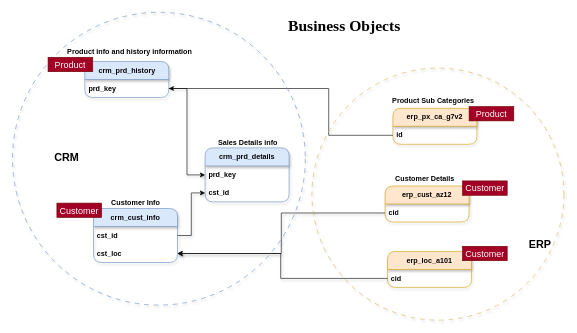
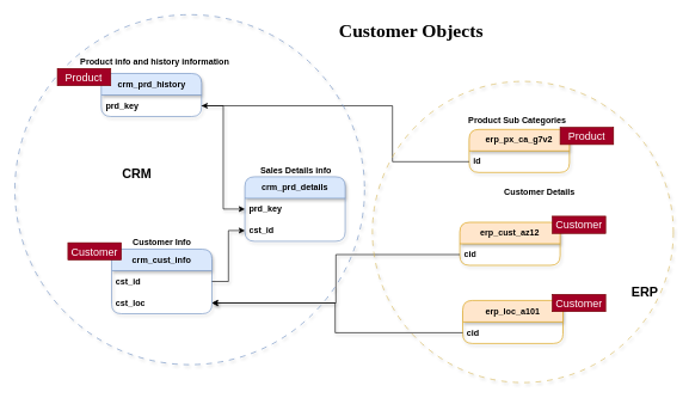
  <mxCell id="0" />
  <mxCell id="1" parent="0" />
  <mxCell id="2" value="crm_cust_info" style="swimlane;fontStyle=1;childLayout=stackLayout;horizontal=1;startSize=30;horizontalStack=0;resizeParent=1;resizeParentMax=0;resizeLast=0;collapsible=1;marginBottom=0;whiteSpace=wrap;html=1;rounded=1;fillColor=#dae8fc;strokeColor=#6c8ebf;shadow=1;swimlaneLine=1;" parent="1" vertex="1"><mxGeometry x="155" y="347" width="140" height="90" as="geometry" /></mxCell>
  <mxCell id="3" value="cst_id&amp;nbsp;" style="text;strokeColor=none;fillColor=none;align=left;verticalAlign=middle;spacingLeft=4;spacingRight=4;overflow=hidden;points=[[0,0.5],[1,0.5]];portConstraint=eastwest;rotatable=0;whiteSpace=wrap;html=1;shadow=1;swimlaneLine=1;fontStyle=1" parent="2" vertex="1"><mxGeometry y="30" width="140" height="30" as="geometry" /></mxCell>
  <mxCell id="4" value="cst_loc" style="text;strokeColor=none;fillColor=none;align=left;verticalAlign=middle;spacingLeft=4;spacingRight=4;overflow=hidden;points=[[0,0.5],[1,0.5]];portConstraint=eastwest;rotatable=0;whiteSpace=wrap;html=1;shadow=1;swimlaneLine=1;fontStyle=1" parent="2" vertex="1"><mxGeometry y="60" width="140" height="30" as="geometry" /></mxCell>
  <mxCell id="5" value="Customer Info" style="text;html=1;align=center;verticalAlign=middle;resizable=0;points=[];autosize=1;strokeColor=none;fillColor=none;shadow=1;swimlaneLine=1;fontStyle=1" parent="1" vertex="1"><mxGeometry x="178.5" y="325" width="93" height="26" as="geometry" /></mxCell>
  <mxCell id="6" value="crm_prd_details" style="swimlane;fontStyle=1;childLayout=stackLayout;horizontal=1;startSize=30;horizontalStack=0;resizeParent=1;resizeParentMax=0;resizeLast=0;collapsible=1;marginBottom=0;whiteSpace=wrap;html=1;rounded=1;fillColor=#dae8fc;strokeColor=#6c8ebf;shadow=1;swimlaneLine=1;" parent="1" vertex="1"><mxGeometry x="341" y="246" width="140" height="90" as="geometry" /></mxCell>
  <mxCell id="7" value="prd_key" style="text;strokeColor=none;fillColor=none;align=left;verticalAlign=middle;spacingLeft=4;spacingRight=4;overflow=hidden;points=[[0,0.5],[1,0.5]];portConstraint=eastwest;rotatable=0;whiteSpace=wrap;html=1;shadow=1;swimlaneLine=1;fontStyle=1" parent="6" vertex="1"><mxGeometry y="30" width="140" height="30" as="geometry" /></mxCell>
  <mxCell id="8" value="cst_id" style="text;strokeColor=none;fillColor=none;align=left;verticalAlign=middle;spacingLeft=4;spacingRight=4;overflow=hidden;points=[[0,0.5],[1,0.5]];portConstraint=eastwest;rotatable=0;whiteSpace=wrap;html=1;shadow=1;swimlaneLine=1;fontStyle=1" parent="6" vertex="1"><mxGeometry y="60" width="140" height="30" as="geometry" /></mxCell>
  <mxCell id="9" value="Sales Details info" style="text;html=1;align=center;verticalAlign=middle;resizable=0;points=[];autosize=1;strokeColor=none;fillColor=none;shadow=1;swimlaneLine=1;fontStyle=1" parent="1" vertex="1"><mxGeometry x="356.5" y="224" width="111" height="26" as="geometry" /></mxCell>
  <mxCell id="10" value="crm_prd_history" style="swimlane;fontStyle=1;childLayout=stackLayout;horizontal=1;startSize=30;horizontalStack=0;resizeParent=1;resizeParentMax=0;resizeLast=0;collapsible=1;marginBottom=0;whiteSpace=wrap;html=1;rounded=1;fillColor=#dae8fc;strokeColor=#6c8ebf;shadow=1;swimlaneLine=1;" parent="1" vertex="1"><mxGeometry x="140.5" y="102" width="140" height="60" as="geometry" /></mxCell>
  <mxCell id="11" value="prd_key" style="text;strokeColor=none;fillColor=none;align=left;verticalAlign=middle;spacingLeft=4;spacingRight=4;overflow=hidden;points=[[0,0.5],[1,0.5]];portConstraint=eastwest;rotatable=0;whiteSpace=wrap;html=1;shadow=1;swimlaneLine=1;fontStyle=1" parent="10" vertex="1"><mxGeometry y="30" width="140" height="30" as="geometry" /></mxCell>
  <mxCell id="12" value="Product info and history information" style="text;html=1;align=center;verticalAlign=middle;resizable=0;points=[];autosize=1;strokeColor=none;fillColor=none;shadow=1;swimlaneLine=1;fontStyle=1" parent="1" vertex="1"><mxGeometry x="111" y="73" width="207" height="26" as="geometry" /></mxCell>
  <mxCell id="13" value="erp_cust_az12" style="swimlane;fontStyle=1;childLayout=stackLayout;horizontal=1;startSize=30;horizontalStack=0;resizeParent=1;resizeParentMax=0;resizeLast=0;collapsible=1;marginBottom=0;whiteSpace=wrap;html=1;rounded=1;fillColor=#ffe6cc;strokeColor=#d79b00;shadow=1;swimlaneLine=1;" parent="1" vertex="1"><mxGeometry x="641" y="309.5" width="140" height="60" as="geometry" /></mxCell>
  <mxCell id="14" value="cid" style="text;strokeColor=none;fillColor=none;align=left;verticalAlign=middle;spacingLeft=4;spacingRight=4;overflow=hidden;points=[[0,0.5],[1,0.5]];portConstraint=eastwest;rotatable=0;whiteSpace=wrap;html=1;shadow=1;swimlaneLine=1;fontStyle=1" parent="13" vertex="1"><mxGeometry y="30" width="140" height="30" as="geometry" /></mxCell>
- <mxCell id="15" value="Customer Details" style="text;html=1;align=center;verticalAlign=middle;resizable=0;points=[];autosize=1;strokeColor=none;fillColor=none;shadow=1;swimlaneLine=1;fontStyle=1" parent="1" vertex="1"><mxGeometry x="652" y="283.5" width="110" height="26" as="geometry" /></mxCell>
+ <mxCell id="15" value="Customer Details" style="text;html=1;align=center;verticalAlign=middle;resizable=0;points=[];autosize=1;strokeColor=none;fillColor=none;shadow=1;swimlaneLine=1;fontStyle=1" parent="1" vertex="1"><mxGeometry x="697" y="253.5" width="110" height="26" as="geometry" /></mxCell>
  <mxCell id="16" value="" style="endArrow=classic;html=1;rounded=0;exitX=0;exitY=0.5;exitDx=0;exitDy=0;edgeStyle=orthogonalEdgeStyle;entryX=1;entryY=0.5;entryDx=0;entryDy=0;shadow=1;swimlaneLine=1;fontStyle=1" parent="1" source="14" target="4" edge="1"><mxGeometry width="50" height="50" relative="1" as="geometry"><mxPoint x="440" y="525" as="sourcePoint" /><mxPoint x="404" y="529" as="targetPoint" /></mxGeometry></mxCell>
  <mxCell id="17" value="erp_loc_a101" style="swimlane;fontStyle=1;childLayout=stackLayout;horizontal=1;startSize=30;horizontalStack=0;resizeParent=1;resizeParentMax=0;resizeLast=0;collapsible=1;marginBottom=0;whiteSpace=wrap;html=1;rounded=1;fillColor=#ffe6cc;strokeColor=#d79b00;shadow=1;swimlaneLine=1;" parent="1" vertex="1"><mxGeometry x="645" y="418.5" width="140" height="60" as="geometry" /></mxCell>
  <mxCell id="18" value="cid" style="text;strokeColor=none;fillColor=none;align=left;verticalAlign=middle;spacingLeft=4;spacingRight=4;overflow=hidden;points=[[0,0.5],[1,0.5]];portConstraint=eastwest;rotatable=0;whiteSpace=wrap;html=1;shadow=1;swimlaneLine=1;fontStyle=1" parent="17" vertex="1"><mxGeometry y="30" width="140" height="30" as="geometry" /></mxCell>
  <mxCell id="19" value="" style="endArrow=classic;html=1;rounded=0;entryX=1;entryY=0.5;entryDx=0;entryDy=0;exitX=0;exitY=0.5;exitDx=0;exitDy=0;edgeStyle=orthogonalEdgeStyle;shadow=1;swimlaneLine=1;fontStyle=1" parent="1" source="18" target="4" edge="1"><mxGeometry width="50" height="50" relative="1" as="geometry"><mxPoint x="168" y="710" as="sourcePoint" /><mxPoint x="218" y="660" as="targetPoint" /><Array as="points"><mxPoint x="467" y="464" /><mxPoint x="467" y="422" /></Array></mxGeometry></mxCell>
  <mxCell id="20" value="" style="endArrow=classic;html=1;rounded=0;exitX=1;exitY=0.5;exitDx=0;exitDy=0;entryX=0;entryY=0.5;entryDx=0;entryDy=0;edgeStyle=orthogonalEdgeStyle;shadow=1;swimlaneLine=1;fontStyle=1" parent="1" source="3" target="8" edge="1"><mxGeometry width="50" height="50" relative="1" as="geometry"><mxPoint x="428" y="341" as="sourcePoint" /><mxPoint x="378" y="391" as="targetPoint" /></mxGeometry></mxCell>
  <mxCell id="21" value="" style="endArrow=classic;html=1;rounded=0;exitX=1;exitY=0.5;exitDx=0;exitDy=0;entryX=0;entryY=0.5;entryDx=0;entryDy=0;edgeStyle=orthogonalEdgeStyle;shadow=1;swimlaneLine=1;fontStyle=1" parent="1" source="11" target="7" edge="1"><mxGeometry width="50" height="50" relative="1" as="geometry"><mxPoint x="279" y="139" as="sourcePoint" /><mxPoint x="431" y="278" as="targetPoint" /></mxGeometry></mxCell>
  <mxCell id="22" value="erp_px_ca_g7v2" style="swimlane;fontStyle=1;childLayout=stackLayout;horizontal=1;startSize=30;horizontalStack=0;resizeParent=1;resizeParentMax=0;resizeLast=0;collapsible=1;marginBottom=0;whiteSpace=wrap;html=1;rounded=1;fillColor=#ffe6cc;strokeColor=#d79b00;shadow=1;swimlaneLine=1;" parent="1" vertex="1"><mxGeometry x="654" y="180" width="140" height="60" as="geometry" /></mxCell>
  <mxCell id="23" value="id" style="text;strokeColor=none;fillColor=none;align=left;verticalAlign=middle;spacingLeft=4;spacingRight=4;overflow=hidden;points=[[0,0.5],[1,0.5]];portConstraint=eastwest;rotatable=0;whiteSpace=wrap;html=1;shadow=1;swimlaneLine=1;fontStyle=1" parent="22" vertex="1"><mxGeometry y="30" width="140" height="30" as="geometry" /></mxCell>
  <mxCell id="24" value="Product Sub Categories" style="text;html=1;align=center;verticalAlign=middle;resizable=0;points=[];autosize=1;strokeColor=none;fillColor=none;shadow=1;swimlaneLine=1;fontStyle=1" parent="1" vertex="1"><mxGeometry x="648" y="154" width="145" height="26" as="geometry" /></mxCell>
  <mxCell id="25" value="" style="endArrow=classic;html=1;rounded=0;exitX=0;exitY=0.5;exitDx=0;exitDy=0;entryX=1;entryY=0.5;entryDx=0;entryDy=0;edgeStyle=orthogonalEdgeStyle;fontStyle=1" parent="1" source="23" target="11" edge="1"><mxGeometry width="50" height="50" relative="1" as="geometry"><mxPoint x="329" y="570" as="sourcePoint" /><mxPoint x="488" y="132" as="targetPoint" /><Array as="points"><mxPoint x="547" y="225" /><mxPoint x="547" y="147" /></Array></mxGeometry></mxCell>
  <mxCell id="26" value="" style="ellipse;whiteSpace=wrap;html=1;aspect=fixed;fillColor=none;strokeColor=#d6b656;dashed=1;dashPattern=8 8;shadow=1;perimeterSpacing=8;fontStyle=1" parent="1" vertex="1"><mxGeometry x="519" y="113" width="420" height="420" as="geometry" /></mxCell>
  <mxCell id="27" value="" style="ellipse;whiteSpace=wrap;html=1;aspect=fixed;fillColor=none;strokeColor=#6c8ebf;dashed=1;dashPattern=8 8;shadow=1;perimeterSpacing=8;fontStyle=1" parent="1" vertex="1"><mxGeometry x="20" y="20" width="488" height="488" as="geometry" /></mxCell>
  <mxCell id="28" value="&lt;span style=&quot;font-size: 18px;&quot;&gt;&lt;span&gt;ERP&lt;/span&gt;&lt;/span&gt;" style="text;html=1;align=center;verticalAlign=middle;resizable=0;points=[];autosize=1;strokeColor=none;fillColor=none;fontStyle=1" parent="1" vertex="1"><mxGeometry x="871" y="390" width="55" height="34" as="geometry" /></mxCell>
- <mxCell id="29" value="&lt;span&gt;&lt;font style=&quot;font-size: 18px;&quot;&gt;CRM&lt;/font&gt;&lt;/span&gt;" style="text;html=1;align=center;verticalAlign=middle;resizable=0;points=[];autosize=1;strokeColor=none;fillColor=none;fontStyle=1" parent="1" vertex="1"><mxGeometry x="80" y="246" width="59" height="34" as="geometry" /></mxCell>
- <mxCell id="30" value="&lt;span&gt;&lt;font style=&quot;font-size: 26px;&quot; face=&quot;Times New Roman&quot;&gt;Business Objects&amp;nbsp;&lt;/font&gt;&lt;/span&gt;" style="text;html=1;align=center;verticalAlign=middle;resizable=0;points=[];autosize=1;strokeColor=none;fillColor=none;fontStyle=1" parent="1" vertex="1"><mxGeometry x="474" y="20" width="203" height="43" as="geometry" /></mxCell>
+ <mxCell id="29" value="&lt;span&gt;&lt;font style=&quot;font-size: 18px;&quot;&gt;CRM&lt;/font&gt;&lt;/span&gt;" style="text;html=1;align=center;verticalAlign=middle;resizable=0;points=[];autosize=1;strokeColor=none;fillColor=none;fontStyle=1" parent="1" vertex="1"><mxGeometry x="160" y="226" width="59" height="34" as="geometry" /></mxCell>
+ <mxCell id="30" value="&lt;span&gt;&lt;font style=&quot;font-size: 26px;&quot; face=&quot;Times New Roman&quot;&gt;Customer Objects&amp;nbsp;&lt;/font&gt;&lt;/span&gt;" style="text;html=1;align=center;verticalAlign=middle;resizable=0;points=[];autosize=1;strokeColor=none;fillColor=none;fontStyle=1" parent="1" vertex="1"><mxGeometry x="474" y="20" width="203" height="43" as="geometry" /></mxCell>
  <mxCell id="31" value="&lt;font style=&quot;font-size: 15px;&quot;&gt;Customer&lt;/font&gt;" style="text;html=1;strokeColor=#6F0000;fillColor=#a20025;align=center;verticalAlign=middle;whiteSpace=wrap;overflow=hidden;fontColor=#ffffff;" vertex="1" parent="1"><mxGeometry x="94" y="338" width="74.5" height="24" as="geometry" /></mxCell>
  <mxCell id="32" value="&lt;font style=&quot;font-size: 15px;&quot;&gt;Product&lt;/font&gt;" style="text;html=1;strokeColor=#6F0000;fillColor=#a20025;align=center;verticalAlign=middle;whiteSpace=wrap;overflow=hidden;fontColor=#ffffff;" vertex="1" parent="1"><mxGeometry x="79.25" y="95" width="74.5" height="24" as="geometry" /></mxCell>
  <mxCell id="33" value="&lt;font style=&quot;font-size: 15px;&quot;&gt;Product&lt;/font&gt;" style="text;html=1;strokeColor=#6F0000;fillColor=#a20025;align=center;verticalAlign=middle;whiteSpace=wrap;overflow=hidden;fontColor=#ffffff;" vertex="1" parent="1"><mxGeometry x="781" y="177" width="74.5" height="24" as="geometry" /></mxCell>
  <mxCell id="34" value="&lt;font style=&quot;font-size: 15px;&quot;&gt;Customer&lt;/font&gt;" style="text;html=1;strokeColor=#6F0000;fillColor=#a20025;align=center;verticalAlign=middle;whiteSpace=wrap;overflow=hidden;fontColor=#ffffff;" vertex="1" parent="1"><mxGeometry x="770" y="301" width="74.5" height="24" as="geometry" /></mxCell>
  <mxCell id="35" value="&lt;font style=&quot;font-size: 15px;&quot;&gt;Customer&lt;/font&gt;" style="text;html=1;strokeColor=#6F0000;fillColor=#a20025;align=center;verticalAlign=middle;whiteSpace=wrap;overflow=hidden;fontColor=#ffffff;" vertex="1" parent="1"><mxGeometry x="770" y="410" width="74.5" height="24" as="geometry" /></mxCell>
